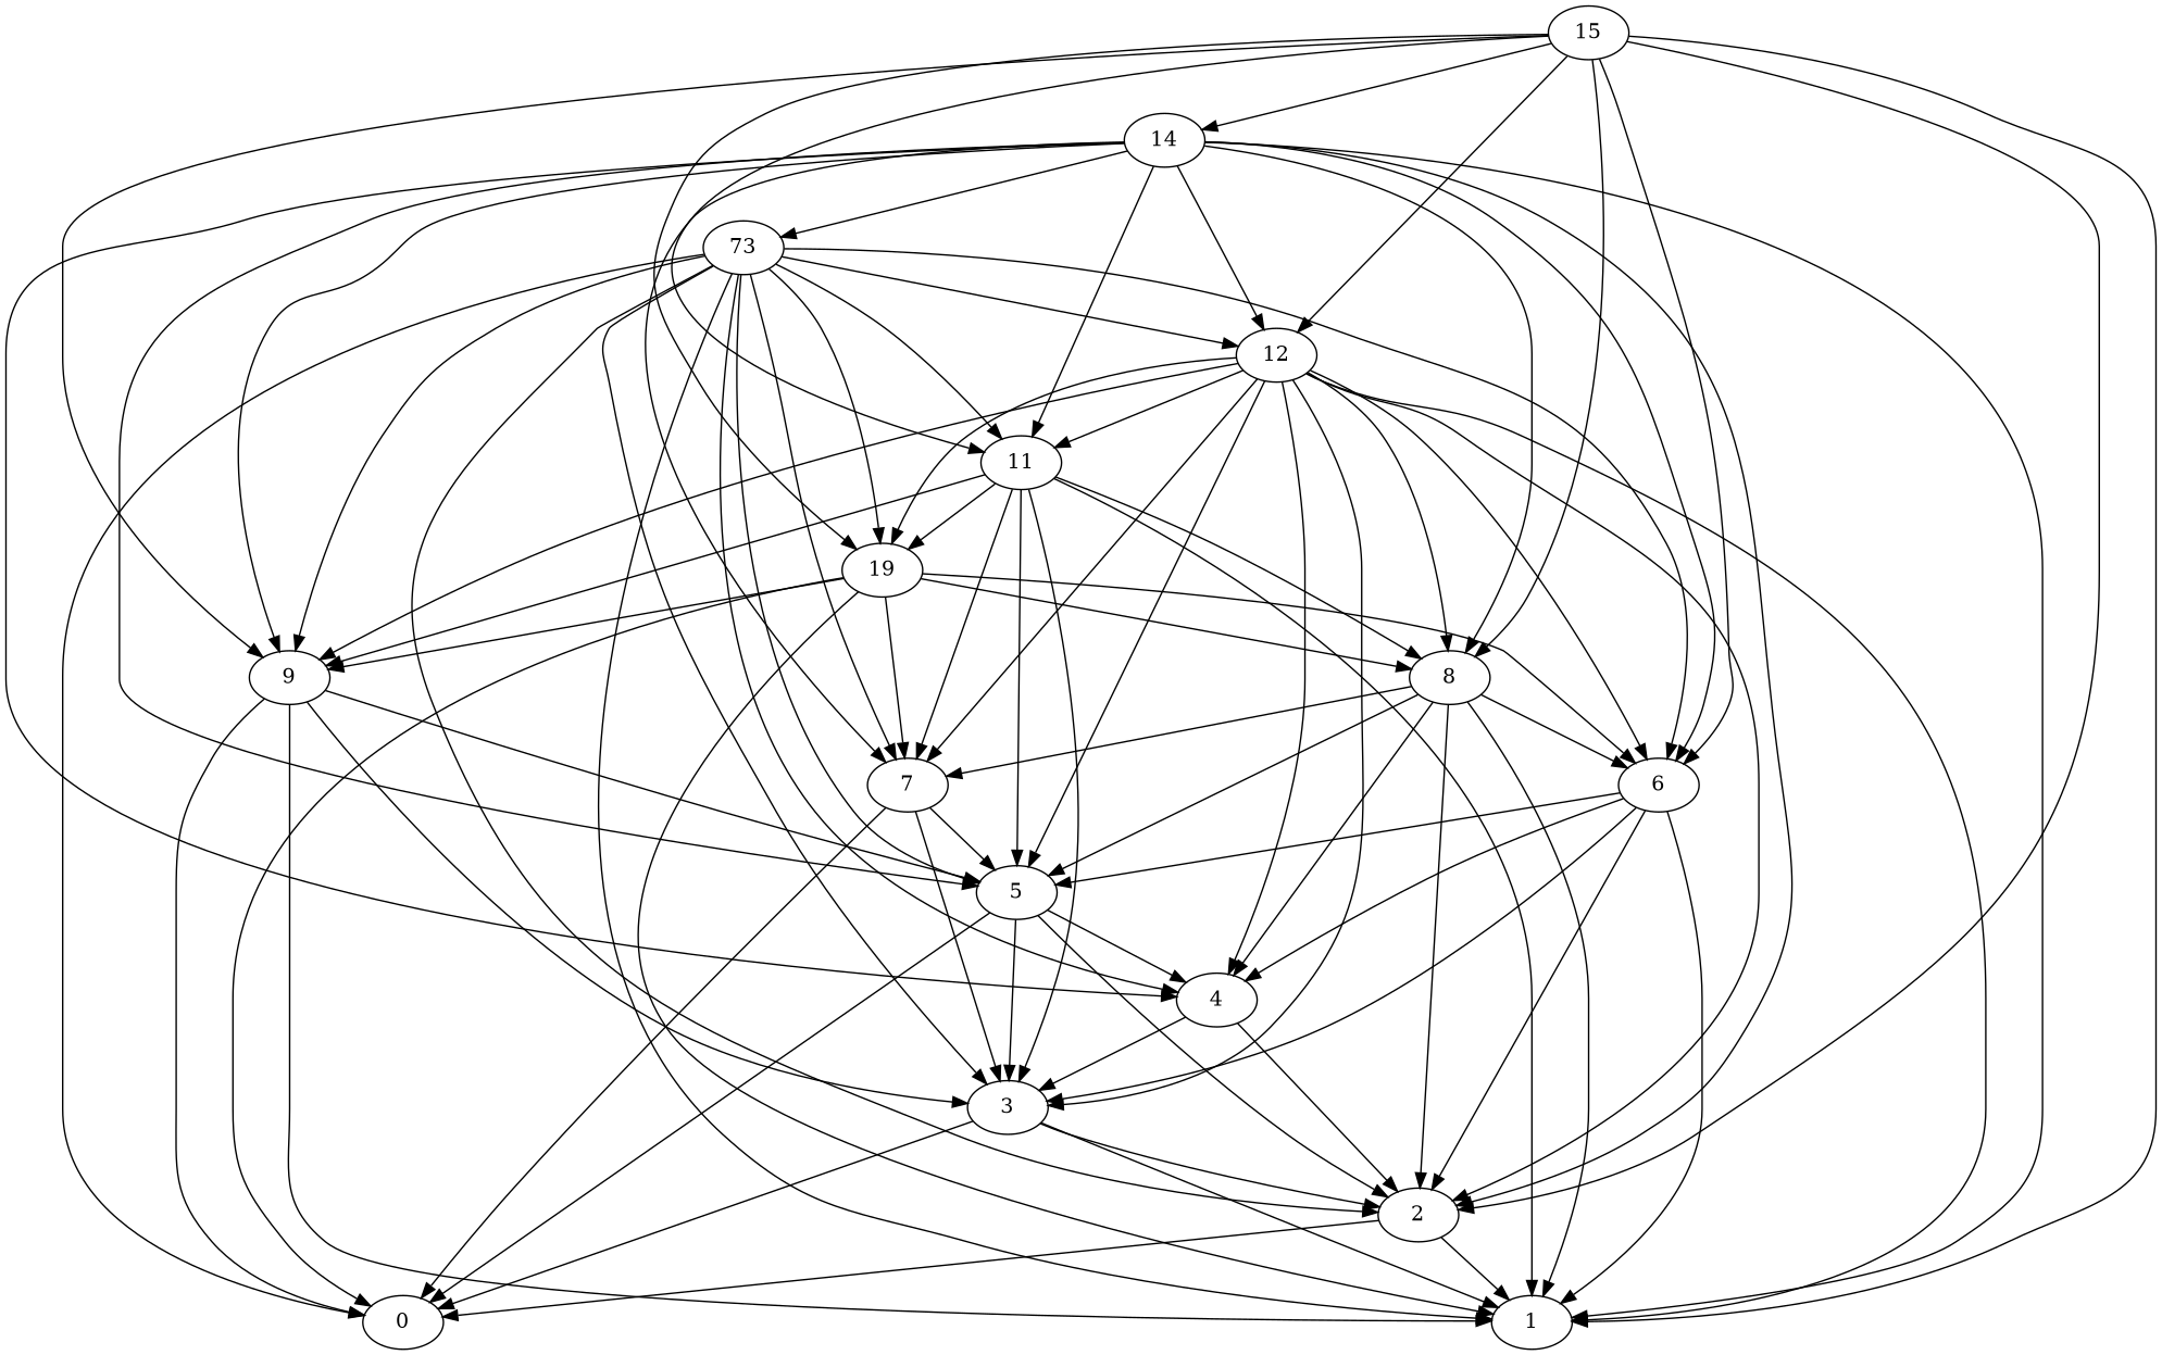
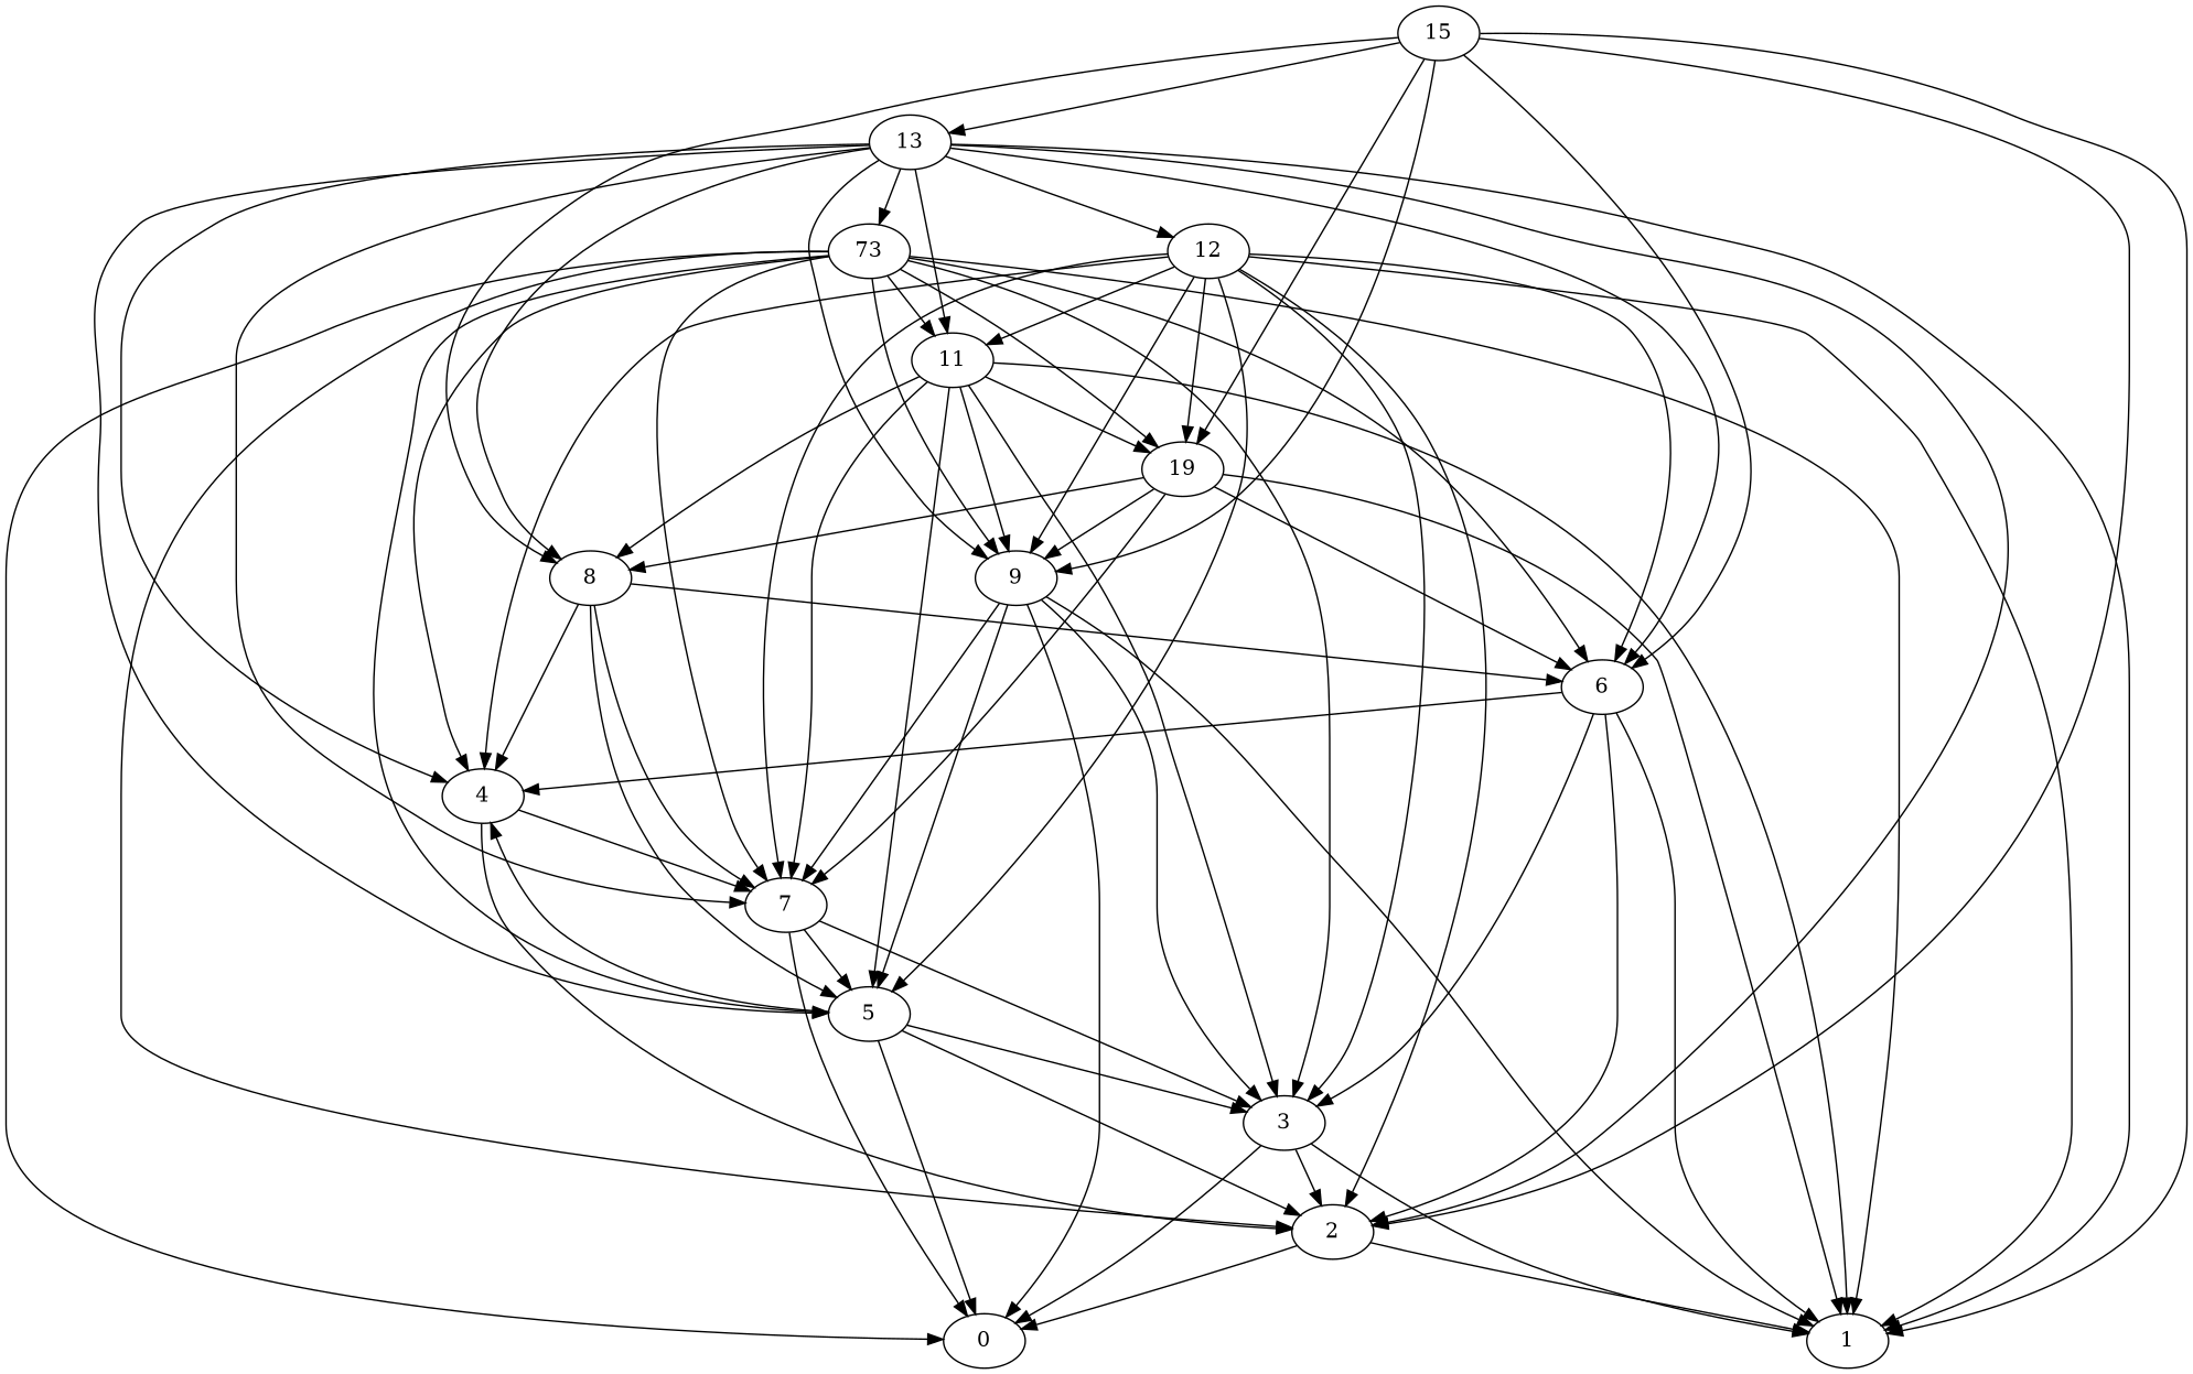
  digraph {
    "Duplicate states"=0
    GraphType=Random
    "Max states in OPEN"=0
    Modes="120000ms; topo-ordered tasks, ; Pruning: task equivalence, fixed order ready list, ; F-value: ; Optimisation: best schedule length (SL) optimisation on equal, "
    NumberOfTasks=16
    "Pruned using list schedule length"=46
    "States removed from OPEN"=0
    TargetSystem="Homogeneous-6"
    "Time to schedule (ms)"=104
    "Total idle time"=4190
    "Total schedule length"=4869
    "Total sequential time"=5492
    "Total states created"=71
    node [Processor=0 Weight=458]
    edge [Weight=9]
    15 ["Finish time"=458 "Start time"=0]
-   14 ["Finish time"=1030 "Start time"=458 Weight=572]
+   14 ["Finish time"=1030 "Start time"=458 Weight=572 label=13]
    12 ["Finish time"=1545 "Start time"=1316 Weight=229]
    11 ["Finish time"=2117 "Start time"=1545 Weight=572]
    n5 ["Finish time"=2575 "Start time"=2117 label=19]
    8 ["Finish time"=2975 "Start time"=2575 Weight=400]
    9 ["Finish time"=2809 Processor=1 "Start time"=2580 Weight=229]
    6 ["Finish time"=3261 "Start time"=2975 Weight=286]
    2 ["Finish time"=4697 Processor=1 "Start time"=4239]
    1 ["Finish time"=4813 "Start time"=4699 Weight=114]
    n11 ["Finish time"=1316 "Start time"=1030 Weight=286 label=73]
    7 ["Finish time"=3267 Processor=1 "Start time"=2981 Weight=286]
    5 ["Finish time"=3782 Processor=1 "Start time"=3267 Weight=515]
    4 ["Finish time"=4125 Processor=1 "Start time"=3782 Weight=343]
    3 ["Finish time"=4239 Processor=1 "Start time"=4125 Weight=114]
    0 ["Finish time"=4869 Processor=1 "Start time"=4697 Weight=172]
    15 -> 14 [Weight=2]
-   15 -> 12
-   15 -> 11 [Weight=5]
    15 -> n5 [Weight=6]
    15 -> 8 [Weight=10]
    15 -> 9 [Weight=5]
    15 -> 6 [Weight=7]
    15 -> 2 [Weight=8]
    15 -> 1
    14 -> 12 [Weight=4]
    14 -> 11 [Weight=4]
    14 -> 8
    14 -> 9 [Weight=3]
    14 -> 6 [Weight=3]
    14 -> 2 [Weight=8]
    14 -> 1 [Weight=8]
    14 -> n11 [Weight=7]
    14 -> 7 [Weight=2]
    14 -> 5 [Weight=6]
    14 -> 4 [Weight=7]
    12 -> 11 [Weight=10]
    12 -> n5 [Weight=4]
-   12 -> 8
    12 -> 9 [Weight=7]
    12 -> 6 [Weight=10]
    12 -> 2 [Weight=7]
    12 -> 1 [Weight=3]
    12 -> 7 [Weight=6]
    12 -> 5 [Weight=6]
    12 -> 4 [Weight=3]
    12 -> 3 [Weight=3]
    11 -> n5
    11 -> 8 [Weight=7]
    11 -> 9 [Weight=2]
    11 -> 1 [Weight=7]
    11 -> 7 [Weight=10]
    11 -> 5 [Weight=7]
    11 -> 3 [Weight=5]
    n5 -> 8 [Weight=4]
    n5 -> 9 [Weight=5]
    n5 -> 6 [Weight=3]
    n5 -> 1 [Weight=4]
    n5 -> 7
-   n5 -> 0 [Weight=10]
    8 -> 6 [Weight=6]
-   8 -> 2 [Weight=8]
-   8 -> 1
    8 -> 7 [Weight=6]
    8 -> 5 [Weight=8]
    8 -> 4 [Weight=5]
    9 -> 1
+   9 -> 7
    9 -> 5 [Weight=6]
    9 -> 3 [Weight=10]
    9 -> 0 [Weight=7]
    6 -> 2
    6 -> 1 [Weight=4]
-   6 -> 5 [Weight=5]
    6 -> 4 [Weight=10]
    6 -> 3 [Weight=8]
    2 -> 1 [Weight=2]
    2 -> 0 [Weight=4]
-   n11 -> 12 [Weight=10]
    n11 -> 11 [Weight=7]
    n11 -> n5 [Weight=5]
    n11 -> 9
    n11 -> 6 [Weight=10]
    n11 -> 2
    n11 -> 1 [Weight=8]
    n11 -> 7 [Weight=4]
    n11 -> 5 [Weight=2]
    n11 -> 4 [Weight=7]
    n11 -> 3 [Weight=6]
    n11 -> 0 [Weight=6]
    7 -> 5 [Weight=4]
    7 -> 3 [Weight=5]
    7 -> 0 [Weight=6]
    5 -> 2 [Weight=2]
    5 -> 4 [Weight=8]
    5 -> 3 [Weight=10]
    5 -> 0 [Weight=3]
    4 -> 2 [Weight=7]
-   4 -> 3 [Weight=4]
+   4 -> 7 [Weight=4]
    3 -> 2 [Weight=5]
    3 -> 1 [Weight=6]
    3 -> 0
  }
